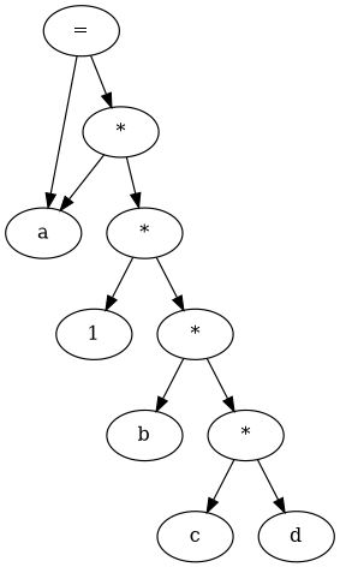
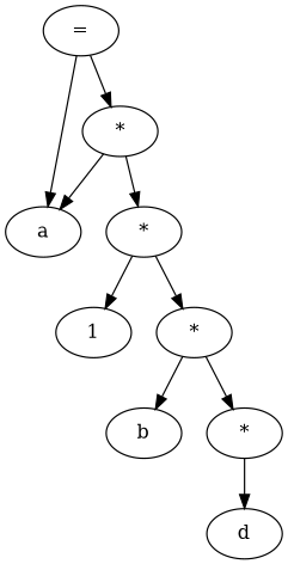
  digraph {
    n1 [label="*"]
    a
    n3 [label="*"]
    n4 [label=1]
    n5 [label="*"]
    b
-   c
    d
    n9 [label="*"]
    "="
    subgraph sub_1 {
      rank=same
      n1
      a
    }
    subgraph sub_2 {
      rank=same
      n3
      n4
    }
    subgraph sub_3 {
      rank=same
      n5
      b
    }
    n1 -> n3
    n1 -> n4
    a -> n1 [style=invis]
    n3 -> n5
    n3 -> b
    n4 -> n3 [style=invis]
-   n5 -> c
    n5 -> d
    b -> n5 [style=invis]
    n9 -> n1
    n9 -> a
    "=" -> a
    "=" -> n9
  }
